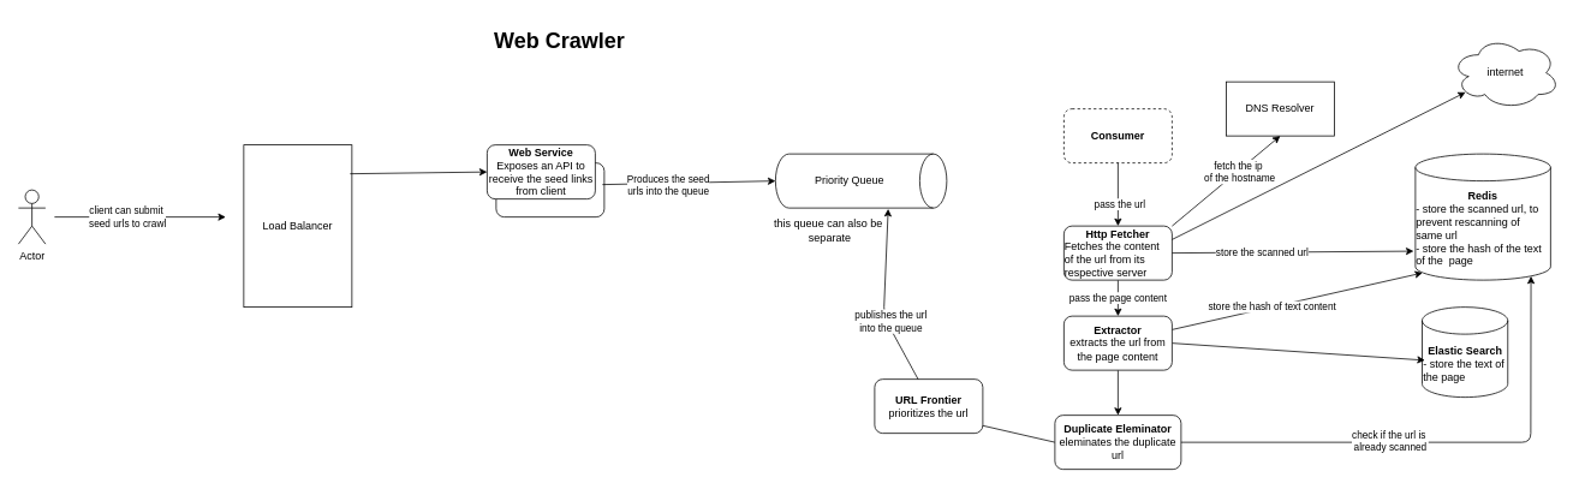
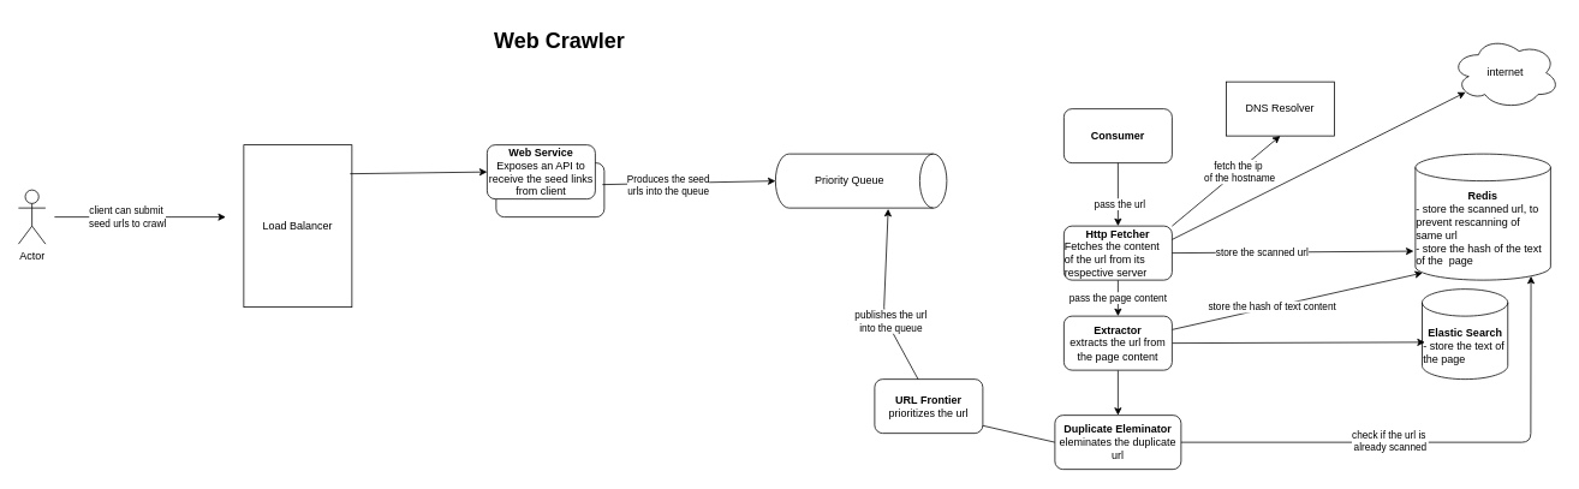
  <mxCell id="0" />
  <mxCell id="1" parent="0" />
  <mxCell id="2" value="&lt;h1&gt;Web Crawler&lt;/h1&gt;" style="text;html=1;align=center;verticalAlign=middle;resizable=0;points=[];autosize=1;" vertex="1" parent="1"><mxGeometry x="540" y="20" width="160" height="50" as="geometry" /></mxCell>
  <mxCell id="3" value="Actor" style="shape=umlActor;verticalLabelPosition=bottom;verticalAlign=top;html=1;outlineConnect=0;" vertex="1" parent="1"><mxGeometry x="20" y="210" width="30" height="60" as="geometry" /></mxCell>
  <mxCell id="4" value="" style="endArrow=classic;html=1;" edge="1" parent="1"><mxGeometry width="50" height="50" relative="1" as="geometry"><mxPoint x="60" y="240" as="sourcePoint" /><mxPoint x="250" y="240" as="targetPoint" /></mxGeometry></mxCell>
  <mxCell id="5" value="client can submit&amp;nbsp;&lt;br&gt;seed urls to crawl" style="edgeLabel;html=1;align=center;verticalAlign=middle;resizable=0;points=[];" vertex="1" connectable="0" parent="4"><mxGeometry x="-0.158" y="1" relative="1" as="geometry"><mxPoint as="offset" /></mxGeometry></mxCell>
  <mxCell id="6" value="Load Balancer" style="rounded=0;whiteSpace=wrap;html=1;" vertex="1" parent="1"><mxGeometry x="270" y="160" width="120" height="180" as="geometry" /></mxCell>
  <mxCell id="7" value="" style="endArrow=classic;html=1;exitX=0.983;exitY=0.178;exitDx=0;exitDy=0;exitPerimeter=0;entryX=0;entryY=0.5;entryDx=0;entryDy=0;" edge="1" parent="1" source="6" target="10"><mxGeometry width="50" height="50" relative="1" as="geometry"><mxPoint x="460" y="290" as="sourcePoint" /><mxPoint x="510" y="240" as="targetPoint" /></mxGeometry></mxCell>
  <mxCell id="8" value="" style="group" vertex="1" connectable="0" parent="1"><mxGeometry x="540" y="160" width="130" height="80" as="geometry" /></mxCell>
  <mxCell id="9" value="" style="rounded=1;whiteSpace=wrap;html=1;" vertex="1" parent="8"><mxGeometry x="10" y="20" width="120" height="60" as="geometry" /></mxCell>
  <mxCell id="10" value="&lt;b&gt;Web Service&lt;br&gt;&lt;/b&gt;Exposes an API to receive the seed links from client" style="rounded=1;whiteSpace=wrap;html=1;" vertex="1" parent="8"><mxGeometry width="120" height="60" as="geometry" /></mxCell>
  <mxCell id="11" value="Priority Queue" style="shape=cylinder3;whiteSpace=wrap;html=1;boundedLbl=1;backgroundOutline=1;size=15;direction=south;" vertex="1" parent="1"><mxGeometry x="860" y="170" width="190" height="60" as="geometry" /></mxCell>
  <mxCell id="12" value="" style="endArrow=classic;html=1;exitX=0.983;exitY=0.4;exitDx=0;exitDy=0;exitPerimeter=0;entryX=0.5;entryY=1;entryDx=0;entryDy=0;entryPerimeter=0;" edge="1" parent="1" source="9" target="11"><mxGeometry width="50" height="50" relative="1" as="geometry"><mxPoint x="760" y="360" as="sourcePoint" /><mxPoint x="810" y="310" as="targetPoint" /></mxGeometry></mxCell>
  <mxCell id="13" value="Produces the seed &lt;br&gt;urls into the queue" style="edgeLabel;html=1;align=center;verticalAlign=middle;resizable=0;points=[];" vertex="1" connectable="0" parent="12"><mxGeometry x="-0.24" y="-2" relative="1" as="geometry"><mxPoint as="offset" /></mxGeometry></mxCell>
- <mxCell id="14" value="&lt;b&gt;Consumer&lt;/b&gt;&lt;br&gt;" style="rounded=1;whiteSpace=wrap;html=1;dashed=1;" vertex="1" parent="1"><mxGeometry x="1180" y="120" width="120" height="60" as="geometry" /></mxCell>
+ <mxCell id="14" value="&lt;b&gt;Consumer&lt;/b&gt;&lt;br&gt;" style="rounded=1;whiteSpace=wrap;html=1;" vertex="1" parent="1"><mxGeometry x="1180" y="120" width="120" height="60" as="geometry" /></mxCell>
  <mxCell id="15" value="" style="endArrow=classic;html=1;exitX=0;exitY=0.5;exitDx=0;exitDy=0;entryX=1.017;entryY=0.342;entryDx=0;entryDy=0;entryPerimeter=0;" edge="1" parent="1" source="29" target="11"><mxGeometry width="50" height="50" relative="1" as="geometry"><mxPoint x="1370" y="120" as="sourcePoint" /><mxPoint x="1000" y="220" as="targetPoint" /><Array as="points"><mxPoint x="1040" y="460" /><mxPoint x="980" y="350" /></Array></mxGeometry></mxCell>
  <mxCell id="16" value="publishes the url&lt;br&gt;into the queue" style="edgeLabel;html=1;align=center;verticalAlign=middle;resizable=0;points=[];" vertex="1" connectable="0" parent="15"><mxGeometry x="0.062" relative="1" as="geometry"><mxPoint x="-19.92" y="-44.85" as="offset" /></mxGeometry></mxCell>
- <mxCell id="17" value="this queue can also be&amp;nbsp;&lt;br&gt;separate" style="text;html=1;align=center;verticalAlign=middle;resizable=0;points=[];autosize=1;" vertex="1" parent="1"><mxGeometry x="850" y="240" width="140" height="30" as="geometry" /></mxCell>
  <mxCell id="18" value="&lt;b&gt;Redis&lt;/b&gt;&lt;br&gt;&lt;div style=&quot;text-align: left&quot;&gt;&lt;span&gt;- store the scanned url, to prevent rescanning of same url&lt;/span&gt;&lt;/div&gt;&lt;div style=&quot;text-align: left&quot;&gt;&lt;span&gt;- store the hash of the text of the&amp;nbsp; page&lt;/span&gt;&lt;/div&gt;" style="shape=cylinder3;whiteSpace=wrap;html=1;boundedLbl=1;backgroundOutline=1;size=15;" vertex="1" parent="1"><mxGeometry x="1570" y="170" width="150" height="140" as="geometry" /></mxCell>
  <mxCell id="19" value="" style="endArrow=classic;html=1;entryX=0.053;entryY=0.943;entryDx=0;entryDy=0;entryPerimeter=0;exitX=1;exitY=0.25;exitDx=0;exitDy=0;" edge="1" parent="1" source="28" target="18"><mxGeometry width="50" height="50" relative="1" as="geometry"><mxPoint x="1310" y="260" as="sourcePoint" /><mxPoint x="1430" y="280" as="targetPoint" /><Array as="points" /></mxGeometry></mxCell>
  <mxCell id="20" value="store the hash of text content" style="edgeLabel;html=1;align=center;verticalAlign=middle;resizable=0;points=[];" vertex="1" connectable="0" parent="19"><mxGeometry x="-0.518" y="1" relative="1" as="geometry"><mxPoint x="42.93" y="-8.78" as="offset" /></mxGeometry></mxCell>
- <mxCell id="21" value="&lt;b&gt;Elastic Search&lt;/b&gt;&lt;br&gt;&lt;div style=&quot;text-align: left&quot;&gt;&lt;span&gt;- store the text of the page&lt;/span&gt;&lt;/div&gt;" style="shape=cylinder3;whiteSpace=wrap;html=1;boundedLbl=1;backgroundOutline=1;size=15;" vertex="1" parent="1"><mxGeometry x="1577.5" y="340" width="95" height="100" as="geometry" /></mxCell>
+ <mxCell id="21" value="&lt;b&gt;Elastic Search&lt;/b&gt;&lt;br&gt;&lt;div style=&quot;text-align: left&quot;&gt;&lt;span&gt;- store the text of the page&lt;/span&gt;&lt;/div&gt;" style="shape=cylinder3;whiteSpace=wrap;html=1;boundedLbl=1;backgroundOutline=1;size=15;" vertex="1" parent="1"><mxGeometry x="1577.5" y="320" width="95" height="100" as="geometry" /></mxCell>
  <mxCell id="22" value="" style="endArrow=classic;html=1;entryX=0.032;entryY=0.59;entryDx=0;entryDy=0;entryPerimeter=0;exitX=1;exitY=0.5;exitDx=0;exitDy=0;" edge="1" parent="1" source="28" target="21"><mxGeometry width="50" height="50" relative="1" as="geometry"><mxPoint x="1240" y="200" as="sourcePoint" /><mxPoint x="1360" y="380" as="targetPoint" /><Array as="points" /></mxGeometry></mxCell>
  <mxCell id="23" value="pass the page content" style="edgeStyle=orthogonalEdgeStyle;rounded=0;orthogonalLoop=1;jettySize=auto;html=1;" edge="1" parent="1" source="24" target="28"><mxGeometry relative="1" as="geometry" /></mxCell>
  <mxCell id="24" value="&lt;b&gt;Http Fetcher&lt;/b&gt;&lt;br&gt;&lt;div style=&quot;text-align: left&quot;&gt;&lt;span&gt;Fetches the content of the url from its respective server&lt;/span&gt;&lt;/div&gt;" style="rounded=1;whiteSpace=wrap;html=1;" vertex="1" parent="1"><mxGeometry x="1180" y="250" width="120" height="60" as="geometry" /></mxCell>
  <mxCell id="25" value="" style="endArrow=classic;html=1;entryX=0.5;entryY=0;entryDx=0;entryDy=0;exitX=0.5;exitY=1;exitDx=0;exitDy=0;" edge="1" parent="1" source="14" target="24"><mxGeometry width="50" height="50" relative="1" as="geometry"><mxPoint x="1240" y="200" as="sourcePoint" /><mxPoint x="980" y="500" as="targetPoint" /></mxGeometry></mxCell>
  <mxCell id="26" value="pass the url" style="edgeLabel;html=1;align=center;verticalAlign=middle;resizable=0;points=[];" vertex="1" connectable="0" parent="25"><mxGeometry x="0.286" y="1" relative="1" as="geometry"><mxPoint as="offset" /></mxGeometry></mxCell>
  <mxCell id="27" value="" style="edgeStyle=orthogonalEdgeStyle;rounded=0;orthogonalLoop=1;jettySize=auto;html=1;" edge="1" parent="1" source="28" target="29"><mxGeometry relative="1" as="geometry" /></mxCell>
  <mxCell id="28" value="&lt;b&gt;Extractor&lt;/b&gt;&lt;br&gt;extracts the url from the page content" style="rounded=1;whiteSpace=wrap;html=1;" vertex="1" parent="1"><mxGeometry x="1180" y="350" width="120" height="60" as="geometry" /></mxCell>
  <mxCell id="29" value="&lt;b&gt;Duplicate Eleminator&lt;/b&gt;&lt;br&gt;eleminates the duplicate url" style="rounded=1;whiteSpace=wrap;html=1;" vertex="1" parent="1"><mxGeometry x="1170" y="460" width="140" height="60" as="geometry" /></mxCell>
  <mxCell id="30" value="" style="endArrow=classic;html=1;exitX=1;exitY=0.5;exitDx=0;exitDy=0;entryX=-0.013;entryY=0.771;entryDx=0;entryDy=0;entryPerimeter=0;" edge="1" parent="1" source="24" target="18"><mxGeometry width="50" height="50" relative="1" as="geometry"><mxPoint x="1470" y="260" as="sourcePoint" /><mxPoint x="1520" y="210" as="targetPoint" /></mxGeometry></mxCell>
  <mxCell id="31" value="store the scanned url" style="edgeLabel;html=1;align=center;verticalAlign=middle;resizable=0;points=[];" vertex="1" connectable="0" parent="30"><mxGeometry x="-0.254" relative="1" as="geometry"><mxPoint as="offset" /></mxGeometry></mxCell>
  <mxCell id="32" value="" style="endArrow=classic;html=1;exitX=1;exitY=0.5;exitDx=0;exitDy=0;entryX=0.855;entryY=1;entryDx=0;entryDy=-4.35;entryPerimeter=0;" edge="1" parent="1" source="29" target="18"><mxGeometry width="50" height="50" relative="1" as="geometry"><mxPoint x="1560" y="550" as="sourcePoint" /><mxPoint x="1610" y="500" as="targetPoint" /><Array as="points"><mxPoint x="1698" y="490" /></Array></mxGeometry></mxCell>
  <mxCell id="33" value="check if the url is&amp;nbsp;&lt;br&gt;already scanned" style="edgeLabel;html=1;align=center;verticalAlign=middle;resizable=0;points=[];" vertex="1" connectable="0" parent="32"><mxGeometry x="-0.193" y="2" relative="1" as="geometry"><mxPoint as="offset" /></mxGeometry></mxCell>
  <mxCell id="34" value="&lt;b&gt;URL Frontier&lt;/b&gt;&lt;br&gt;prioritizes the url" style="rounded=1;whiteSpace=wrap;html=1;" vertex="1" parent="1"><mxGeometry x="970" y="420" width="120" height="60" as="geometry" /></mxCell>
  <mxCell id="35" value="DNS Resolver" style="rounded=0;whiteSpace=wrap;html=1;" vertex="1" parent="1"><mxGeometry x="1360" y="90" width="120" height="60" as="geometry" /></mxCell>
  <mxCell id="36" value="" style="endArrow=classic;html=1;entryX=0.5;entryY=1;entryDx=0;entryDy=0;exitX=1;exitY=0;exitDx=0;exitDy=0;" edge="1" parent="1" source="24" target="35"><mxGeometry width="50" height="50" relative="1" as="geometry"><mxPoint x="1120" y="620" as="sourcePoint" /><mxPoint x="1170" y="570" as="targetPoint" /></mxGeometry></mxCell>
  <mxCell id="37" value="fetch the ip&amp;nbsp;&lt;br&gt;of the hostname" style="edgeLabel;html=1;align=center;verticalAlign=middle;resizable=0;points=[];" vertex="1" connectable="0" parent="36"><mxGeometry x="0.228" y="-1" relative="1" as="geometry"><mxPoint as="offset" /></mxGeometry></mxCell>
  <mxCell id="38" value="internet" style="ellipse;shape=cloud;whiteSpace=wrap;html=1;" vertex="1" parent="1"><mxGeometry x="1610" y="40" width="120" height="80" as="geometry" /></mxCell>
  <mxCell id="39" value="" style="endArrow=classic;html=1;exitX=1;exitY=0.25;exitDx=0;exitDy=0;entryX=0.13;entryY=0.77;entryDx=0;entryDy=0;entryPerimeter=0;" edge="1" parent="1" source="24" target="38"><mxGeometry width="50" height="50" relative="1" as="geometry"><mxPoint x="1470" y="210" as="sourcePoint" /><mxPoint x="1520" y="160" as="targetPoint" /></mxGeometry></mxCell>
